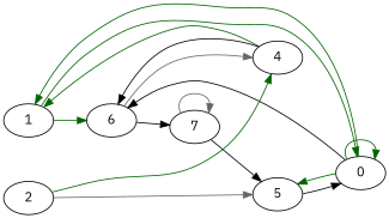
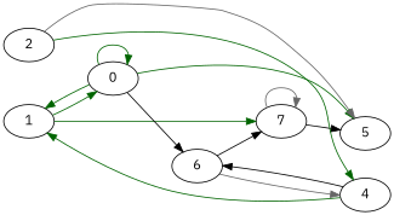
  digraph {
    fontname="IBM Plex Sans"
    rankdir=LR
    node [fontname="IBM Plex Sans"]
    edge [color=darkgreen fontname="IBM Plex Sans" weight=1.0]
    1
    6
    0
    7
    4
    5
    2
-   1 -> 6
+   1 -> 7
    1 -> 0 [weight=0.99]
    6 -> 7 [color=black weight=0.36]
    6 -> 4 [color=gray40 weight=0.8]
    0 -> 1 [weight=0.42000000000000004]
    0 -> 6 [color=black weight=0.12]
    0 -> 0 [weight=0.95]
    0 -> 5 [weight=0.22999999999999998]
    7 -> 7 [color=gray40]
    7 -> 5 [color=black weight=0.64]
    4 -> 1 [weight=0.85]
    4 -> 6 [color=black weight=0.56]
-   5 -> 0 [color=black weight=0.14]
    2 -> 4 [weight=0.54]
    2 -> 5 [color=gray40 weight=0.26]
  }
